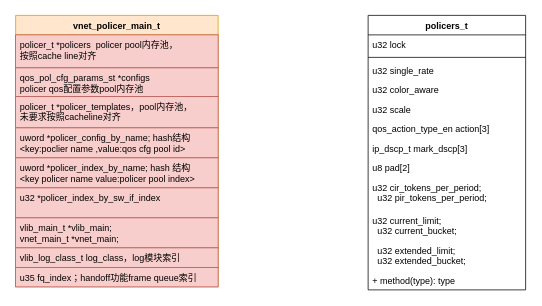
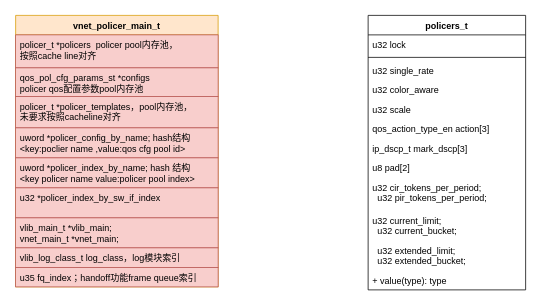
  <mxCell id="0" />
  <mxCell id="1" parent="0" />
  <mxCell id="2" value="vnet_policer_main_t" style="swimlane;fontStyle=1;align=center;verticalAlign=top;childLayout=stackLayout;horizontal=1;startSize=26;horizontalStack=0;resizeParent=1;resizeParentMax=0;resizeLast=0;collapsible=1;marginBottom=0;fillColor=#ffe6cc;strokeColor=#d79b00;" vertex="1" parent="1"><mxGeometry x="20" y="20" width="270" height="362" as="geometry" /></mxCell>
  <mxCell id="3" value="policer_t *policers  policer pool内存池，&#10;按照cache line对齐" style="text;strokeColor=#b85450;fillColor=#f8cecc;align=left;verticalAlign=top;spacingLeft=4;spacingRight=4;overflow=hidden;rotatable=0;points=[[0,0.5],[1,0.5]];portConstraint=eastwest;" vertex="1" parent="2"><mxGeometry y="26" width="270" height="44" as="geometry" /></mxCell>
  <mxCell id="4" value="qos_pol_cfg_params_st *configs &#10;policer qos配置参数pool内存池" style="text;strokeColor=#b85450;fillColor=#f8cecc;align=left;verticalAlign=top;spacingLeft=4;spacingRight=4;overflow=hidden;rotatable=0;points=[[0,0.5],[1,0.5]];portConstraint=eastwest;" vertex="1" parent="2"><mxGeometry y="70" width="270" height="38" as="geometry" /></mxCell>
  <mxCell id="5" value="policer_t *policer_templates，pool内存池，&#10;未要求按照cacheline对齐" style="text;fillColor=#f8cecc;align=left;verticalAlign=top;spacingLeft=4;spacingRight=4;overflow=hidden;rotatable=0;points=[[0,0.5],[1,0.5]];portConstraint=eastwest;strokeColor=#b85450;" vertex="1" parent="2"><mxGeometry y="108" width="270" height="42" as="geometry" /></mxCell>
  <mxCell id="6" value="uword *policer_config_by_name; hash结构&#10;&lt;key:poclier name ,value:qos cfg pool id&gt;" style="text;fillColor=#f8cecc;align=left;verticalAlign=top;spacingLeft=4;spacingRight=4;overflow=hidden;rotatable=0;points=[[0,0.5],[1,0.5]];portConstraint=eastwest;strokeColor=#b85450;" vertex="1" parent="2"><mxGeometry y="150" width="270" height="40" as="geometry" /></mxCell>
  <mxCell id="7" value="uword *policer_index_by_name; hash 结构&#10;&lt;key policer name value:policer pool index&gt;" style="text;fillColor=#f8cecc;align=left;verticalAlign=top;spacingLeft=4;spacingRight=4;overflow=hidden;rotatable=0;points=[[0,0.5],[1,0.5]];portConstraint=eastwest;strokeColor=#b85450;" vertex="1" parent="2"><mxGeometry y="190" width="270" height="40" as="geometry" /></mxCell>
  <mxCell id="8" value="u32 *policer_index_by_sw_if_index" style="text;fillColor=#f8cecc;align=left;verticalAlign=top;spacingLeft=4;spacingRight=4;overflow=hidden;rotatable=0;points=[[0,0.5],[1,0.5]];portConstraint=eastwest;strokeColor=#b85450;" vertex="1" parent="2"><mxGeometry y="230" width="270" height="40" as="geometry" /></mxCell>
  <mxCell id="9" value="vlib_main_t *vlib_main;&#10;vnet_main_t *vnet_main;" style="text;fillColor=#f8cecc;align=left;verticalAlign=top;spacingLeft=4;spacingRight=4;overflow=hidden;rotatable=0;points=[[0,0.5],[1,0.5]];portConstraint=eastwest;strokeColor=#b85450;" vertex="1" parent="2"><mxGeometry y="270" width="270" height="40" as="geometry" /></mxCell>
  <mxCell id="10" value="vlib_log_class_t log_class，log模块索引" style="text;fillColor=#f8cecc;align=left;verticalAlign=top;spacingLeft=4;spacingRight=4;overflow=hidden;rotatable=0;points=[[0,0.5],[1,0.5]];portConstraint=eastwest;strokeColor=#b85450;" vertex="1" parent="2"><mxGeometry y="310" width="270" height="26" as="geometry" /></mxCell>
  <mxCell id="11" value="u35 fq_index；handoff功能frame queue索引" style="text;fillColor=#f8cecc;align=left;verticalAlign=top;spacingLeft=4;spacingRight=4;overflow=hidden;rotatable=0;points=[[0,0.5],[1,0.5]];portConstraint=eastwest;strokeColor=#b85450;" vertex="1" parent="2"><mxGeometry y="336" width="270" height="26" as="geometry" /></mxCell>
  <mxCell id="12" value="policers_t" style="swimlane;fontStyle=1;align=center;verticalAlign=top;childLayout=stackLayout;horizontal=1;startSize=26;horizontalStack=0;resizeParent=1;resizeParentMax=0;resizeLast=0;collapsible=1;marginBottom=0;strokeColor=#000000;" vertex="1" parent="1"><mxGeometry x="490" y="20" width="210" height="366" as="geometry" /></mxCell>
  <mxCell id="13" value="u32 lock" style="text;strokeColor=none;fillColor=none;align=left;verticalAlign=top;spacingLeft=4;spacingRight=4;overflow=hidden;rotatable=0;points=[[0,0.5],[1,0.5]];portConstraint=eastwest;" vertex="1" parent="12"><mxGeometry y="26" width="210" height="26" as="geometry" /></mxCell>
  <mxCell id="14" value="" style="line;strokeWidth=1;fillColor=none;align=left;verticalAlign=middle;spacingTop=-1;spacingLeft=3;spacingRight=3;rotatable=0;labelPosition=right;points=[];portConstraint=eastwest;" vertex="1" parent="12"><mxGeometry y="52" width="210" height="8" as="geometry" /></mxCell>
  <mxCell id="15" value="u32 single_rate" style="text;strokeColor=none;fillColor=none;align=left;verticalAlign=top;spacingLeft=4;spacingRight=4;overflow=hidden;rotatable=0;points=[[0,0.5],[1,0.5]];portConstraint=eastwest;" vertex="1" parent="12"><mxGeometry y="60" width="210" height="26" as="geometry" /></mxCell>
  <mxCell id="16" value="u32 color_aware" style="text;strokeColor=none;fillColor=none;align=left;verticalAlign=top;spacingLeft=4;spacingRight=4;overflow=hidden;rotatable=0;points=[[0,0.5],[1,0.5]];portConstraint=eastwest;" vertex="1" parent="12"><mxGeometry y="86" width="210" height="26" as="geometry" /></mxCell>
  <mxCell id="17" value="u32 scale" style="text;strokeColor=none;fillColor=none;align=left;verticalAlign=top;spacingLeft=4;spacingRight=4;overflow=hidden;rotatable=0;points=[[0,0.5],[1,0.5]];portConstraint=eastwest;" vertex="1" parent="12"><mxGeometry y="112" width="210" height="26" as="geometry" /></mxCell>
  <mxCell id="18" value="qos_action_type_en action[3]" style="text;strokeColor=none;fillColor=none;align=left;verticalAlign=top;spacingLeft=4;spacingRight=4;overflow=hidden;rotatable=0;points=[[0,0.5],[1,0.5]];portConstraint=eastwest;" vertex="1" parent="12"><mxGeometry y="138" width="210" height="26" as="geometry" /></mxCell>
  <mxCell id="19" value="ip_dscp_t mark_dscp[3]" style="text;strokeColor=none;fillColor=none;align=left;verticalAlign=top;spacingLeft=4;spacingRight=4;overflow=hidden;rotatable=0;points=[[0,0.5],[1,0.5]];portConstraint=eastwest;" vertex="1" parent="12"><mxGeometry y="164" width="210" height="26" as="geometry" /></mxCell>
  <mxCell id="20" value="u8 pad[2]" style="text;strokeColor=none;fillColor=none;align=left;verticalAlign=top;spacingLeft=4;spacingRight=4;overflow=hidden;rotatable=0;points=[[0,0.5],[1,0.5]];portConstraint=eastwest;" vertex="1" parent="12"><mxGeometry y="190" width="210" height="26" as="geometry" /></mxCell>
  <mxCell id="21" value="u32 cir_tokens_per_period;&#10;  u32 pir_tokens_per_period;" style="text;strokeColor=none;fillColor=none;align=left;verticalAlign=top;spacingLeft=4;spacingRight=4;overflow=hidden;rotatable=0;points=[[0,0.5],[1,0.5]];portConstraint=eastwest;" vertex="1" parent="12"><mxGeometry y="216" width="210" height="44" as="geometry" /></mxCell>
  <mxCell id="22" value="u32 current_limit;&#10;  u32 current_bucket;" style="text;strokeColor=none;fillColor=none;align=left;verticalAlign=top;spacingLeft=4;spacingRight=4;overflow=hidden;rotatable=0;points=[[0,0.5],[1,0.5]];portConstraint=eastwest;" vertex="1" parent="12"><mxGeometry y="260" width="210" height="40" as="geometry" /></mxCell>
  <mxCell id="23" value="  u32 extended_limit;&#10;  u32 extended_bucket;" style="text;strokeColor=none;fillColor=none;align=left;verticalAlign=top;spacingLeft=4;spacingRight=4;overflow=hidden;rotatable=0;points=[[0,0.5],[1,0.5]];portConstraint=eastwest;" vertex="1" parent="12"><mxGeometry y="300" width="210" height="40" as="geometry" /></mxCell>
- <mxCell id="24" value="+ method(type): type" style="text;strokeColor=none;fillColor=none;align=left;verticalAlign=top;spacingLeft=4;spacingRight=4;overflow=hidden;rotatable=0;points=[[0,0.5],[1,0.5]];portConstraint=eastwest;" vertex="1" parent="12"><mxGeometry y="340" width="210" height="26" as="geometry" /></mxCell>
+ <mxCell id="24" value="+ value(type): type" style="text;strokeColor=none;fillColor=none;align=left;verticalAlign=top;spacingLeft=4;spacingRight=4;overflow=hidden;rotatable=0;points=[[0,0.5],[1,0.5]];portConstraint=eastwest;" vertex="1" parent="12"><mxGeometry y="340" width="210" height="26" as="geometry" /></mxCell>
